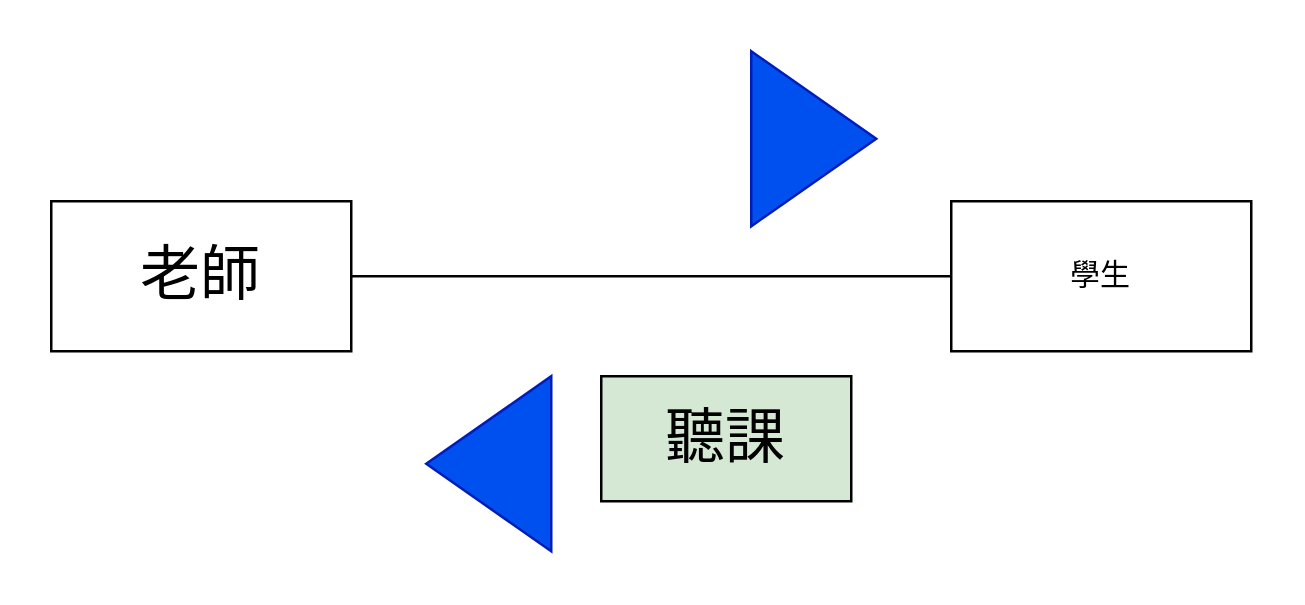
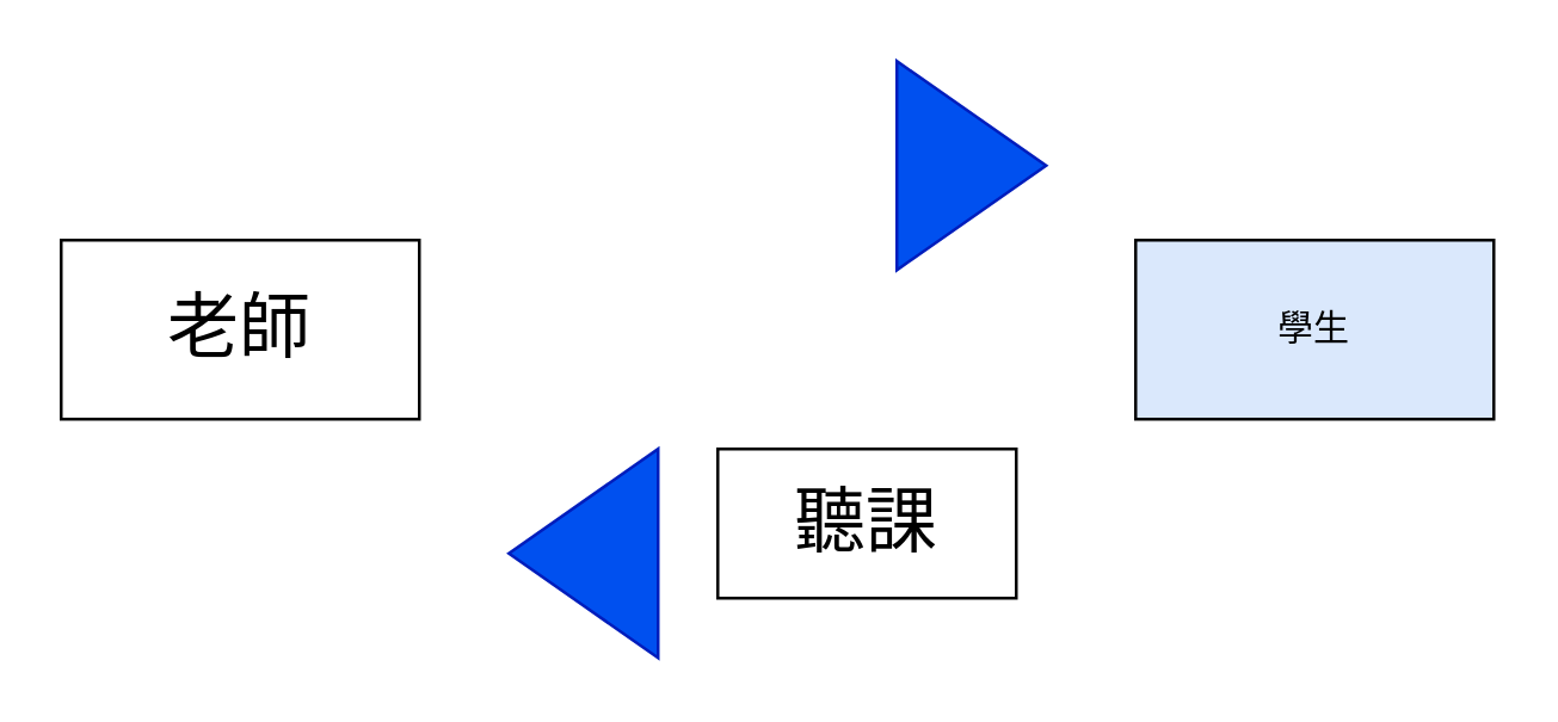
  <mxCell id="0" />
  <mxCell id="1" parent="0" />
  <mxCell id="2" value="&lt;font style=&quot;font-size: 24px;&quot;&gt;老師&lt;/font&gt;" style="rounded=0;whiteSpace=wrap;html=1;" vertex="1" parent="1"><mxGeometry x="20" y="80" width="120" height="60" as="geometry" /></mxCell>
- <mxCell id="3" value="學生" style="rounded=0;whiteSpace=wrap;html=1;" vertex="1" parent="1"><mxGeometry x="380" y="80" width="120" height="60" as="geometry" /></mxCell>
- <mxCell id="4" value="" style="endArrow=none;html=1;fontSize=24;exitX=1;exitY=0.5;exitDx=0;exitDy=0;" edge="1" parent="1" source="2" target="3"><mxGeometry width="50" height="50" relative="1" as="geometry"><mxPoint x="290" y="160" as="sourcePoint" /><mxPoint x="340" y="110" as="targetPoint" /></mxGeometry></mxCell>
+ <mxCell id="3" value="學生" style="rounded=0;whiteSpace=wrap;html=1;fillColor=#dae8fc;" vertex="1" parent="1"><mxGeometry x="380" y="80" width="120" height="60" as="geometry" /></mxCell>
  <mxCell id="5" value="" style="triangle;whiteSpace=wrap;html=1;fontSize=24;fillColor=#0050ef;fontColor=#ffffff;strokeColor=#001DBC;" vertex="1" parent="1"><mxGeometry x="300" y="20" width="50" height="70" as="geometry" /></mxCell>
- <mxCell id="6" value="聽課" style="rounded=0;whiteSpace=wrap;html=1;fontSize=24;fillColor=#d5e8d4;" vertex="1" parent="1"><mxGeometry x="240" y="150" width="100" height="50" as="geometry" /></mxCell>
+ <mxCell id="6" value="聽課" style="rounded=0;whiteSpace=wrap;html=1;fontSize=24;" vertex="1" parent="1"><mxGeometry x="240" y="150" width="100" height="50" as="geometry" /></mxCell>
  <mxCell id="7" value="" style="triangle;whiteSpace=wrap;html=1;fontSize=24;fillColor=#0050ef;fontColor=#ffffff;strokeColor=#001DBC;rotation=-180;" vertex="1" parent="1"><mxGeometry x="170" y="150" width="50" height="70" as="geometry" /></mxCell>
